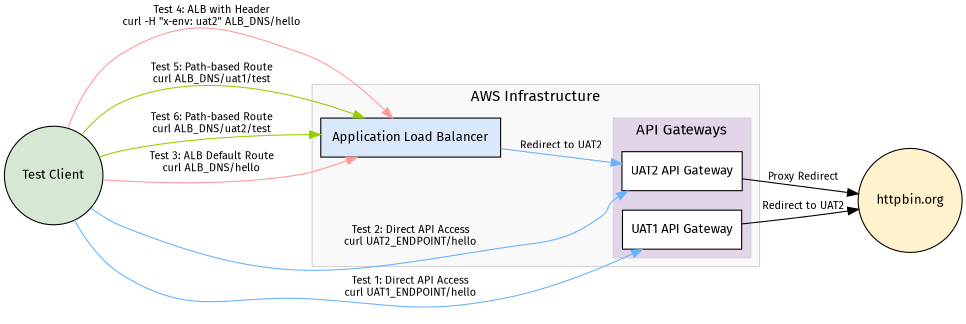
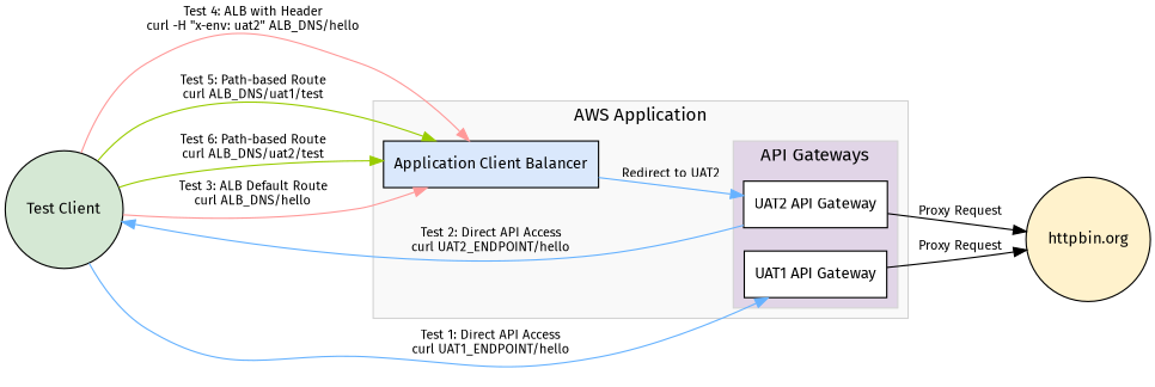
  digraph {
    fontname="Fira Sans"
    rankdir=LR
    node [fillcolor=white fontname="Fira Sans" fontsize=12 shape=box style=filled]
    edge [fontname="Fira Sans" fontsize=10 color="#66B2FF"]
    n1 [label="UAT1 API Gateway"]
    n2 [label="UAT2 API Gateway"]
-   n3 [fillcolor="#DAE8FC" label="Application Load Balancer"]
+   n3 [fillcolor="#DAE8FC" label="Application Client Balancer"]
    n4 [fillcolor="#FFF2CC" label="httpbin.org" shape=circle]
    n5 [fillcolor="#D5E8D4" label="Test Client" shape=circle]
    subgraph cluster_1 {
      color=lightgrey
      fillcolor="#F9F9F9"
-     label="AWS Infrastructure"
+     label="AWS Application"
      style=filled
      n3
      subgraph cluster_2 {
        color=lightgrey
        fillcolor="#E1D5E7"
        label="API Gateways"
        style=filled
        n1
        n2
      }
    }
-   n1 -> n4 [label="Redirect to UAT2" color=""]
-   n2 -> n4 [label="Proxy Redirect" color=""]
+   n1 -> n4 [label="Proxy Request" color=""]
+   n2 -> n4 [label="Proxy Request" color=""]
    n3 -> n2 [label="Redirect to UAT2"]
    n5 -> n1 [label="Test 1: Direct API Access\ncurl UAT1_ENDPOINT/hello"]
-   n5 -> n2 [label="Test 2: Direct API Access\ncurl UAT2_ENDPOINT/hello"]
+   n2 -> n5 [label="Test 2: Direct API Access\ncurl UAT2_ENDPOINT/hello"]
    n5 -> n3 [color="#FF9999" label="Test 3: ALB Default Route\ncurl ALB_DNS/hello"]
    n5 -> n3 [color="#FF9999" label="Test 4: ALB with Header\ncurl -H \"x-env: uat2\" ALB_DNS/hello"]
    n5 -> n3 [color="#99CC00" label="Test 5: Path-based Route\ncurl ALB_DNS/uat1/test"]
    n5 -> n3 [color="#99CC00" label="Test 6: Path-based Route\ncurl ALB_DNS/uat2/test"]
  }
